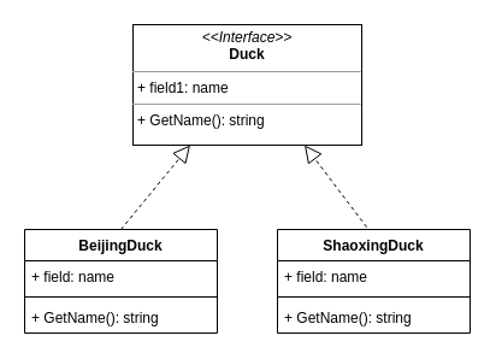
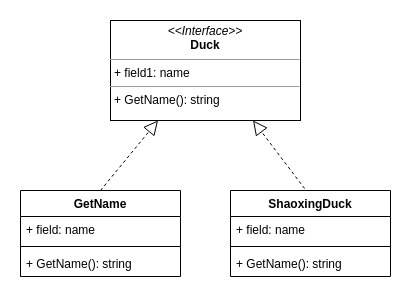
  <mxCell id="0" />
  <mxCell id="1" parent="0" />
- <mxCell id="2" value="BeijingDuck" style="swimlane;fontStyle=1;align=center;verticalAlign=top;childLayout=stackLayout;horizontal=1;startSize=26;horizontalStack=0;resizeParent=1;resizeParentMax=0;resizeLast=0;collapsible=1;marginBottom=0;" vertex="1" parent="1"><mxGeometry x="20" y="190" width="160" height="86" as="geometry" /></mxCell>
+ <mxCell id="2" value="GetName" style="swimlane;fontStyle=1;align=center;verticalAlign=top;childLayout=stackLayout;horizontal=1;startSize=26;horizontalStack=0;resizeParent=1;resizeParentMax=0;resizeLast=0;collapsible=1;marginBottom=0;" vertex="1" parent="1"><mxGeometry x="20" y="190" width="160" height="86" as="geometry" /></mxCell>
  <mxCell id="3" value="" style="endArrow=block;dashed=1;endFill=0;endSize=12;html=1;entryX=0.25;entryY=1;entryDx=0;entryDy=0;" edge="1" parent="2" target="11"><mxGeometry width="160" relative="1" as="geometry"><mxPoint x="80" as="sourcePoint" /><mxPoint x="240" as="targetPoint" /></mxGeometry></mxCell>
  <mxCell id="4" value="+ field: name" style="text;strokeColor=none;fillColor=none;align=left;verticalAlign=top;spacingLeft=4;spacingRight=4;overflow=hidden;rotatable=0;points=[[0,0.5],[1,0.5]];portConstraint=eastwest;" vertex="1" parent="2"><mxGeometry y="26" width="160" height="26" as="geometry" /></mxCell>
  <mxCell id="5" value="" style="line;strokeWidth=1;fillColor=none;align=left;verticalAlign=middle;spacingTop=-1;spacingLeft=3;spacingRight=3;rotatable=0;labelPosition=right;points=[];portConstraint=eastwest;" vertex="1" parent="2"><mxGeometry y="52" width="160" height="8" as="geometry" /></mxCell>
  <mxCell id="6" value="+ GetName(): string" style="text;strokeColor=none;fillColor=none;align=left;verticalAlign=top;spacingLeft=4;spacingRight=4;overflow=hidden;rotatable=0;points=[[0,0.5],[1,0.5]];portConstraint=eastwest;" vertex="1" parent="2"><mxGeometry y="60" width="160" height="26" as="geometry" /></mxCell>
  <mxCell id="7" value="ShaoxingDuck" style="swimlane;fontStyle=1;align=center;verticalAlign=top;childLayout=stackLayout;horizontal=1;startSize=26;horizontalStack=0;resizeParent=1;resizeParentMax=0;resizeLast=0;collapsible=1;marginBottom=0;" vertex="1" parent="1"><mxGeometry x="230" y="190" width="160" height="86" as="geometry" /></mxCell>
  <mxCell id="8" value="+ field: name" style="text;strokeColor=none;fillColor=none;align=left;verticalAlign=top;spacingLeft=4;spacingRight=4;overflow=hidden;rotatable=0;points=[[0,0.5],[1,0.5]];portConstraint=eastwest;" vertex="1" parent="7"><mxGeometry y="26" width="160" height="26" as="geometry" /></mxCell>
  <mxCell id="9" value="" style="line;strokeWidth=1;fillColor=none;align=left;verticalAlign=middle;spacingTop=-1;spacingLeft=3;spacingRight=3;rotatable=0;labelPosition=right;points=[];portConstraint=eastwest;" vertex="1" parent="7"><mxGeometry y="52" width="160" height="8" as="geometry" /></mxCell>
  <mxCell id="10" value="+ GetName(): string" style="text;strokeColor=none;fillColor=none;align=left;verticalAlign=top;spacingLeft=4;spacingRight=4;overflow=hidden;rotatable=0;points=[[0,0.5],[1,0.5]];portConstraint=eastwest;" vertex="1" parent="7"><mxGeometry y="60" width="160" height="26" as="geometry" /></mxCell>
  <mxCell id="11" value="&lt;p style=&quot;margin: 0px ; margin-top: 4px ; text-align: center&quot;&gt;&lt;i&gt;&amp;lt;&amp;lt;Interface&amp;gt;&amp;gt;&lt;/i&gt;&lt;br&gt;&lt;b&gt;Duck&lt;/b&gt;&lt;/p&gt;&lt;hr size=&quot;1&quot;&gt;&lt;p style=&quot;margin: 0px ; margin-left: 4px&quot;&gt;+ field1: name&lt;br&gt;&lt;/p&gt;&lt;hr size=&quot;1&quot;&gt;&lt;p style=&quot;margin: 0px ; margin-left: 4px&quot;&gt;+ GetName(): string&lt;br&gt;&lt;/p&gt;" style="verticalAlign=top;align=left;overflow=fill;fontSize=12;fontFamily=Helvetica;html=1;" vertex="1" parent="1"><mxGeometry x="110" y="20" width="190" height="100" as="geometry" /></mxCell>
  <mxCell id="12" value="" style="endArrow=block;dashed=1;endFill=0;endSize=12;html=1;entryX=0.75;entryY=1;entryDx=0;entryDy=0;exitX=0.463;exitY=-0.023;exitDx=0;exitDy=0;exitPerimeter=0;" edge="1" parent="1" source="7" target="11"><mxGeometry width="160" relative="1" as="geometry"><mxPoint x="110" y="200" as="sourcePoint" /><mxPoint x="193.91" y="129" as="targetPoint" /></mxGeometry></mxCell>
